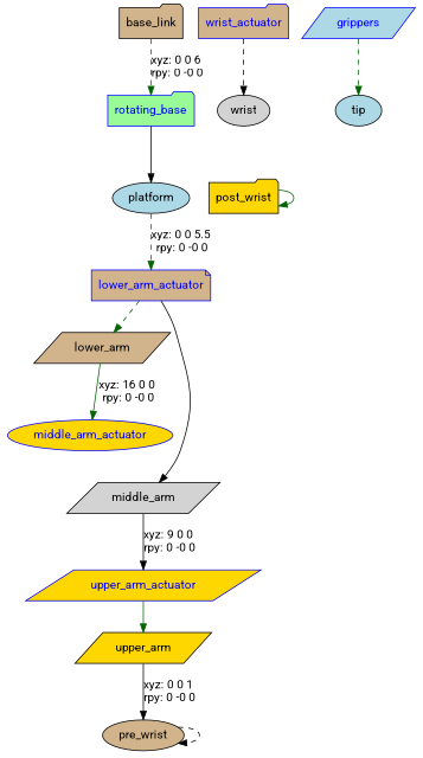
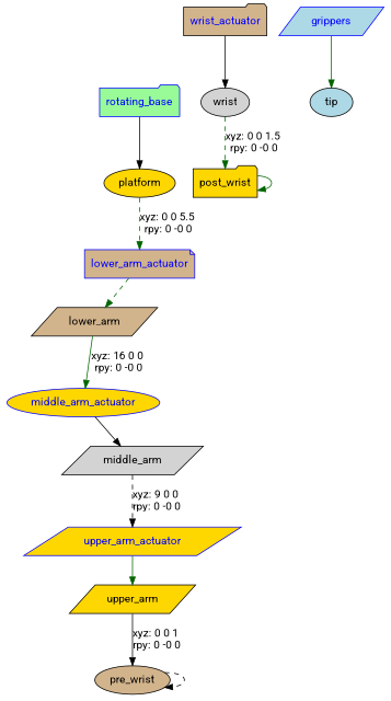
  digraph {
    fontname=Roboto
    node [fillcolor=tan fontname=Roboto shape=ellipse style=filled]
    edge [color=darkgreen fontname=Roboto style=solid]
-   n1 [label=base_link shape=folder]
    rotating_base [color=blue fillcolor=palegreen fontcolor=blue shape=folder]
-   n3 [fillcolor=lightblue label=platform]
+   n3 [fillcolor=gold label=platform]
    lower_arm_actuator [color=blue fontcolor=blue shape=note]
    n5 [label=lower_arm shape=parallelogram]
    middle_arm_actuator [color=blue fillcolor=gold fontcolor=blue]
    n7 [fillcolor=lightgrey label=middle_arm shape=parallelogram]
    upper_arm_actuator [color=blue fillcolor=gold fontcolor=blue shape=parallelogram]
    n9 [fillcolor=gold label=upper_arm shape=parallelogram]
    n10 [label=pre_wrist]
-   wrist_actuator [color=blue fontcolor=blue shape=folder]
+   wrist_actuator [color=black fontcolor=blue shape=folder]
    n12 [fillcolor=lightgrey label=wrist]
    n13 [fillcolor=gold label=post_wrist shape=folder]
    grippers [color=blue fillcolor=lightblue fontcolor=blue shape=parallelogram]
    n15 [fillcolor=lightblue label=tip]
-   n1 -> rotating_base [label="xyz: 0 0 6 \nrpy: 0 -0 0" style=dashed]
    rotating_base -> n3 [color=black]
    n3 -> lower_arm_actuator [label="xyz: 0 0 5.5 \nrpy: 0 -0 0" style=dashed]
    lower_arm_actuator -> n5 [style=dashed]
    n5 -> middle_arm_actuator [label="xyz: 16 0 0 \nrpy: 0 -0 0"]
-   lower_arm_actuator -> n7 [color=black]
-   n7 -> upper_arm_actuator [color=black label="xyz: 9 0 0 \nrpy: 0 -0 0"]
+   middle_arm_actuator -> n7 [color=black]
+   n7 -> upper_arm_actuator [color=black label="xyz: 9 0 0 \nrpy: 0 -0 0" style=dashed]
    upper_arm_actuator -> n9
    n9 -> n10 [color=black label="xyz: 0 0 1 \nrpy: 0 -0 0"]
    n10 -> n10 [color=black style=dashed]
-   wrist_actuator -> n12 [color=black style=dashed]
+   wrist_actuator -> n12 [color=black]
+   n12 -> n13 [label="xyz: 0 0 1.5 \nrpy: 0 -0 0" style=dashed]
    n13 -> n13
-   grippers -> n15 [style=dashed]
+   grippers -> n15
  }
